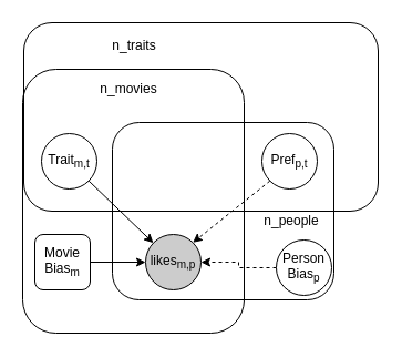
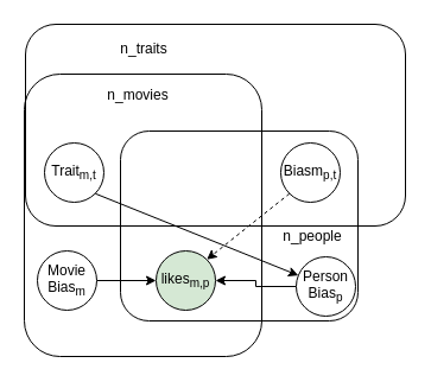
  <mxCell id="0" />
  <mxCell id="1" parent="0" />
  <mxCell id="2" value="" style="rounded=1;whiteSpace=wrap;html=1;fillColor=none;" parent="1" vertex="1"><mxGeometry x="21" y="20" width="320" height="170" as="geometry" /></mxCell>
  <mxCell id="3" value="" style="rounded=1;whiteSpace=wrap;html=1;fillColor=none;" parent="1" vertex="1"><mxGeometry x="20" y="62" width="200" height="238" as="geometry" /></mxCell>
  <mxCell id="4" value="" style="rounded=1;whiteSpace=wrap;html=1;fillColor=none;" parent="1" vertex="1"><mxGeometry x="101" y="110" width="200" height="160" as="geometry" /></mxCell>
  <mxCell id="5" value="n_traits" style="text;html=1;strokeColor=none;fillColor=none;align=center;verticalAlign=middle;whiteSpace=wrap;rounded=0;" parent="1" vertex="1"><mxGeometry x="101" y="31" width="40" height="20" as="geometry" /></mxCell>
- <mxCell id="6" value="likes&lt;sub&gt;m,p&lt;/sub&gt;" style="ellipse;whiteSpace=wrap;html=1;aspect=fixed;fillColor=#CCCCCC;" parent="1" vertex="1"><mxGeometry x="131" y="211" width="50" height="50" as="geometry" /></mxCell>
- <mxCell id="7" style="rounded=0;orthogonalLoop=1;jettySize=auto;html=1;exitX=1;exitY=1;exitDx=0;exitDy=0;" parent="1" source="8" target="6" edge="1"><mxGeometry relative="1" as="geometry" /></mxCell>
+ <mxCell id="6" value="likes&lt;sub&gt;m,p&lt;/sub&gt;" style="ellipse;whiteSpace=wrap;html=1;aspect=fixed;fillColor=#d5e8d4;" parent="1" vertex="1"><mxGeometry x="131" y="211" width="50" height="50" as="geometry" /></mxCell>
+ <mxCell id="7" style="rounded=0;orthogonalLoop=1;jettySize=auto;html=1;exitX=1;exitY=1;exitDx=0;exitDy=0;" parent="1" source="8" target="14" edge="1"><mxGeometry relative="1" as="geometry" /></mxCell>
  <mxCell id="8" value="&lt;div&gt;Trait&lt;sub&gt;m,t&lt;/sub&gt;&lt;/div&gt;" style="ellipse;whiteSpace=wrap;html=1;aspect=fixed;" parent="1" vertex="1"><mxGeometry x="37" y="120" width="50" height="50" as="geometry" /></mxCell>
  <mxCell id="9" style="rounded=0;orthogonalLoop=1;jettySize=auto;html=1;exitX=0;exitY=1;exitDx=0;exitDy=0;entryX=1;entryY=0;entryDx=0;entryDy=0;dashed=1;" parent="1" source="10" target="6" edge="1"><mxGeometry relative="1" as="geometry" /></mxCell>
- <mxCell id="10" value="Pref&lt;sub&gt;p,t&lt;/sub&gt;" style="ellipse;whiteSpace=wrap;html=1;aspect=fixed;" parent="1" vertex="1"><mxGeometry x="236" y="120" width="50" height="50" as="geometry" /></mxCell>
+ <mxCell id="10" value="Biasm&lt;sub&gt;p,t&lt;/sub&gt;" style="ellipse;whiteSpace=wrap;html=1;aspect=fixed;" parent="1" vertex="1"><mxGeometry x="236" y="120" width="50" height="50" as="geometry" /></mxCell>
  <mxCell id="11" value="n_movies" style="text;html=1;strokeColor=none;fillColor=none;align=center;verticalAlign=middle;whiteSpace=wrap;rounded=0;" parent="1" vertex="1"><mxGeometry x="96" y="70" width="40" height="20" as="geometry" /></mxCell>
  <mxCell id="12" value="&lt;div&gt;n_people&lt;/div&gt;" style="text;html=1;strokeColor=none;fillColor=none;align=center;verticalAlign=middle;whiteSpace=wrap;rounded=0;" parent="1" vertex="1"><mxGeometry x="243" y="189" width="40" height="20" as="geometry" /></mxCell>
- <mxCell id="13" style="edgeStyle=orthogonalEdgeStyle;rounded=0;orthogonalLoop=1;jettySize=auto;html=1;exitX=0;exitY=0.5;exitDx=0;exitDy=0;dashed=1;" parent="1" source="14" target="6" edge="1"><mxGeometry relative="1" as="geometry" /></mxCell>
+ <mxCell id="13" style="edgeStyle=orthogonalEdgeStyle;rounded=0;orthogonalLoop=1;jettySize=auto;html=1;exitX=0;exitY=0.5;exitDx=0;exitDy=0;" parent="1" source="14" target="6" edge="1"><mxGeometry relative="1" as="geometry" /></mxCell>
  <mxCell id="14" value="&lt;div&gt;Person &lt;br&gt;&lt;/div&gt;&lt;div&gt;Bias&lt;sub&gt;p&lt;/sub&gt;&lt;br&gt;&lt;/div&gt;" style="ellipse;whiteSpace=wrap;html=1;aspect=fixed;" parent="1" vertex="1"><mxGeometry x="249" y="216" width="50" height="50" as="geometry" /></mxCell>
  <mxCell id="15" style="edgeStyle=orthogonalEdgeStyle;rounded=0;orthogonalLoop=1;jettySize=auto;html=1;exitX=1;exitY=0.5;exitDx=0;exitDy=0;" parent="1" source="16" target="6" edge="1"><mxGeometry relative="1" as="geometry" /></mxCell>
- <mxCell id="16" value="&lt;div&gt;Movie&lt;/div&gt;&lt;div&gt;Bias&lt;sub&gt;m&lt;/sub&gt;&lt;br&gt;&lt;/div&gt;&lt;sub&gt;&lt;/sub&gt;" style="whiteSpace=wrap;html=1;aspect=fixed;rounded=1;" parent="1" vertex="1"><mxGeometry x="31" y="211" width="50" height="50" as="geometry" /></mxCell>
+ <mxCell id="16" value="&lt;div&gt;Movie&lt;/div&gt;&lt;div&gt;Bias&lt;sub&gt;m&lt;/sub&gt;&lt;br&gt;&lt;/div&gt;&lt;sub&gt;&lt;/sub&gt;" style="ellipse;whiteSpace=wrap;html=1;aspect=fixed;" parent="1" vertex="1"><mxGeometry x="31" y="211" width="50" height="50" as="geometry" /></mxCell>
